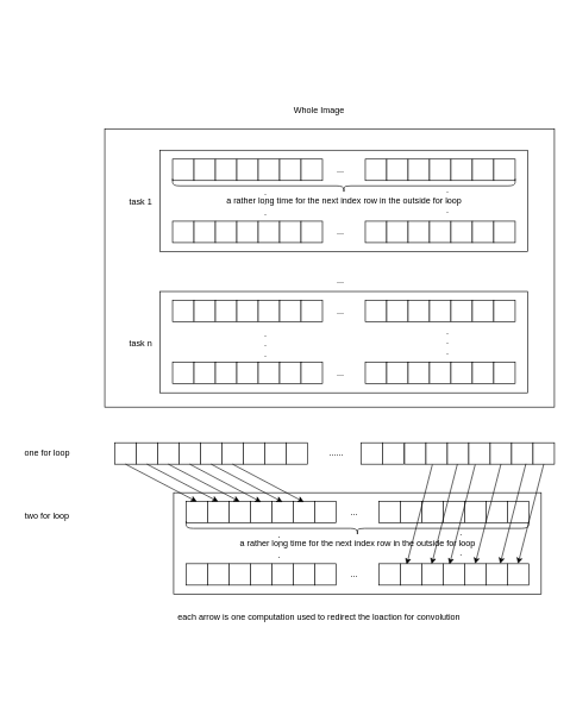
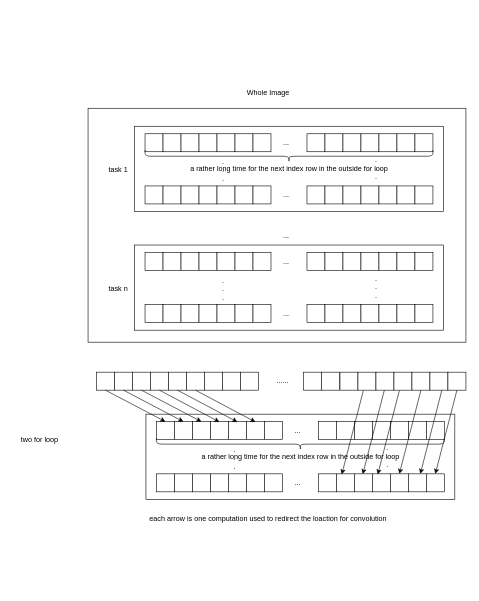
  <mxCell id="0" />
  <mxCell id="1" parent="0" />
  <mxCell id="2" value="" style="rounded=0;whiteSpace=wrap;html=1;" vertex="1" parent="1"><mxGeometry x="146" y="180" width="630" height="390" as="geometry" /></mxCell>
  <mxCell id="3" value="a rather long time for the next index row in the outside for loop" style="rounded=0;whiteSpace=wrap;html=1;" vertex="1" parent="1"><mxGeometry x="223.5" y="210" width="515" height="142" as="geometry" /></mxCell>
  <mxCell id="4" value="" style="rounded=0;whiteSpace=wrap;html=1;" vertex="1" parent="1"><mxGeometry x="241" y="222.5" width="30" height="30" as="geometry" /></mxCell>
  <mxCell id="5" value="" style="rounded=0;whiteSpace=wrap;html=1;" vertex="1" parent="1"><mxGeometry x="271" y="222.5" width="30" height="30" as="geometry" /></mxCell>
  <mxCell id="6" value="" style="rounded=0;whiteSpace=wrap;html=1;" vertex="1" parent="1"><mxGeometry x="301" y="222.5" width="30" height="30" as="geometry" /></mxCell>
  <mxCell id="7" value="" style="rounded=0;whiteSpace=wrap;html=1;" vertex="1" parent="1"><mxGeometry x="331" y="222.5" width="30" height="30" as="geometry" /></mxCell>
  <mxCell id="8" value="" style="rounded=0;whiteSpace=wrap;html=1;" vertex="1" parent="1"><mxGeometry x="361" y="222.5" width="30" height="30" as="geometry" /></mxCell>
  <mxCell id="9" value="" style="rounded=0;whiteSpace=wrap;html=1;" vertex="1" parent="1"><mxGeometry x="391" y="222.5" width="30" height="30" as="geometry" /></mxCell>
  <mxCell id="10" value="" style="rounded=0;whiteSpace=wrap;html=1;" vertex="1" parent="1"><mxGeometry x="421" y="222.5" width="30" height="30" as="geometry" /></mxCell>
  <mxCell id="11" value="" style="rounded=0;whiteSpace=wrap;html=1;" vertex="1" parent="1"><mxGeometry x="511" y="222.5" width="30" height="30" as="geometry" /></mxCell>
  <mxCell id="12" value="" style="rounded=0;whiteSpace=wrap;html=1;" vertex="1" parent="1"><mxGeometry x="541" y="222.5" width="30" height="30" as="geometry" /></mxCell>
  <mxCell id="13" value="" style="rounded=0;whiteSpace=wrap;html=1;" vertex="1" parent="1"><mxGeometry x="571" y="222.5" width="30" height="30" as="geometry" /></mxCell>
  <mxCell id="14" value="" style="rounded=0;whiteSpace=wrap;html=1;" vertex="1" parent="1"><mxGeometry x="601" y="222.5" width="30" height="30" as="geometry" /></mxCell>
  <mxCell id="15" value="" style="rounded=0;whiteSpace=wrap;html=1;" vertex="1" parent="1"><mxGeometry x="631" y="222.5" width="30" height="30" as="geometry" /></mxCell>
  <mxCell id="16" value="" style="rounded=0;whiteSpace=wrap;html=1;" vertex="1" parent="1"><mxGeometry x="661" y="222.5" width="30" height="30" as="geometry" /></mxCell>
  <mxCell id="17" value="" style="rounded=0;whiteSpace=wrap;html=1;" vertex="1" parent="1"><mxGeometry x="691" y="222.5" width="30" height="30" as="geometry" /></mxCell>
  <mxCell id="18" value="..." style="text;html=1;align=center;verticalAlign=middle;resizable=0;points=[];autosize=1;strokeColor=none;fillColor=none;" vertex="1" parent="1"><mxGeometry x="461" y="222.5" width="30" height="30" as="geometry" /></mxCell>
  <mxCell id="19" value="" style="rounded=0;whiteSpace=wrap;html=1;" vertex="1" parent="1"><mxGeometry x="241" y="309.5" width="30" height="30" as="geometry" /></mxCell>
  <mxCell id="20" value="" style="rounded=0;whiteSpace=wrap;html=1;" vertex="1" parent="1"><mxGeometry x="271" y="309.5" width="30" height="30" as="geometry" /></mxCell>
  <mxCell id="21" value="" style="rounded=0;whiteSpace=wrap;html=1;" vertex="1" parent="1"><mxGeometry x="301" y="309.5" width="30" height="30" as="geometry" /></mxCell>
  <mxCell id="22" value="" style="rounded=0;whiteSpace=wrap;html=1;" vertex="1" parent="1"><mxGeometry x="331" y="309.5" width="30" height="30" as="geometry" /></mxCell>
  <mxCell id="23" value="" style="rounded=0;whiteSpace=wrap;html=1;" vertex="1" parent="1"><mxGeometry x="361" y="309.5" width="30" height="30" as="geometry" /></mxCell>
  <mxCell id="24" value="" style="rounded=0;whiteSpace=wrap;html=1;" vertex="1" parent="1"><mxGeometry x="391" y="309.5" width="30" height="30" as="geometry" /></mxCell>
  <mxCell id="25" value="" style="rounded=0;whiteSpace=wrap;html=1;" vertex="1" parent="1"><mxGeometry x="421" y="309.5" width="30" height="30" as="geometry" /></mxCell>
  <mxCell id="26" value="" style="rounded=0;whiteSpace=wrap;html=1;" vertex="1" parent="1"><mxGeometry x="511" y="309.5" width="30" height="30" as="geometry" /></mxCell>
  <mxCell id="27" value="" style="rounded=0;whiteSpace=wrap;html=1;" vertex="1" parent="1"><mxGeometry x="541" y="309.5" width="30" height="30" as="geometry" /></mxCell>
  <mxCell id="28" value="" style="rounded=0;whiteSpace=wrap;html=1;" vertex="1" parent="1"><mxGeometry x="571" y="309.5" width="30" height="30" as="geometry" /></mxCell>
  <mxCell id="29" value="" style="rounded=0;whiteSpace=wrap;html=1;" vertex="1" parent="1"><mxGeometry x="601" y="309.5" width="30" height="30" as="geometry" /></mxCell>
  <mxCell id="30" value="" style="rounded=0;whiteSpace=wrap;html=1;" vertex="1" parent="1"><mxGeometry x="631" y="309.5" width="30" height="30" as="geometry" /></mxCell>
  <mxCell id="31" value="" style="rounded=0;whiteSpace=wrap;html=1;" vertex="1" parent="1"><mxGeometry x="661" y="309.5" width="30" height="30" as="geometry" /></mxCell>
  <mxCell id="32" value="" style="rounded=0;whiteSpace=wrap;html=1;" vertex="1" parent="1"><mxGeometry x="691" y="309.5" width="30" height="30" as="geometry" /></mxCell>
  <mxCell id="33" value="..." style="text;html=1;align=center;verticalAlign=middle;resizable=0;points=[];autosize=1;strokeColor=none;fillColor=none;" vertex="1" parent="1"><mxGeometry x="461" y="309.5" width="30" height="30" as="geometry" /></mxCell>
  <mxCell id="34" value=".&lt;br&gt;.&lt;br&gt;.&lt;br&gt;" style="text;html=1;align=center;verticalAlign=middle;resizable=0;points=[];autosize=1;strokeColor=none;fillColor=none;" vertex="1" parent="1"><mxGeometry x="356" y="252.5" width="30" height="60" as="geometry" /></mxCell>
  <mxCell id="35" value=".&lt;br&gt;.&lt;br&gt;.&lt;br&gt;" style="text;html=1;align=center;verticalAlign=middle;resizable=0;points=[];autosize=1;strokeColor=none;fillColor=none;" vertex="1" parent="1"><mxGeometry x="611" y="249.5" width="30" height="60" as="geometry" /></mxCell>
  <mxCell id="36" value="task 1" style="text;html=1;align=center;verticalAlign=middle;resizable=0;points=[];autosize=1;strokeColor=none;fillColor=none;" vertex="1" parent="1"><mxGeometry x="166" y="267.5" width="60" height="30" as="geometry" /></mxCell>
  <mxCell id="37" value="..." style="text;html=1;align=center;verticalAlign=middle;resizable=0;points=[];autosize=1;strokeColor=none;fillColor=none;" vertex="1" parent="1"><mxGeometry x="461" y="378" width="30" height="30" as="geometry" /></mxCell>
  <mxCell id="38" value="" style="rounded=0;whiteSpace=wrap;html=1;" vertex="1" parent="1"><mxGeometry x="223.5" y="408" width="515" height="142" as="geometry" /></mxCell>
  <mxCell id="39" value="" style="rounded=0;whiteSpace=wrap;html=1;" vertex="1" parent="1"><mxGeometry x="241" y="420.5" width="30" height="30" as="geometry" /></mxCell>
  <mxCell id="40" value="" style="rounded=0;whiteSpace=wrap;html=1;" vertex="1" parent="1"><mxGeometry x="271" y="420.5" width="30" height="30" as="geometry" /></mxCell>
  <mxCell id="41" value="" style="rounded=0;whiteSpace=wrap;html=1;" vertex="1" parent="1"><mxGeometry x="301" y="420.5" width="30" height="30" as="geometry" /></mxCell>
  <mxCell id="42" value="" style="rounded=0;whiteSpace=wrap;html=1;" vertex="1" parent="1"><mxGeometry x="331" y="420.5" width="30" height="30" as="geometry" /></mxCell>
  <mxCell id="43" value="" style="rounded=0;whiteSpace=wrap;html=1;" vertex="1" parent="1"><mxGeometry x="361" y="420.5" width="30" height="30" as="geometry" /></mxCell>
  <mxCell id="44" value="" style="rounded=0;whiteSpace=wrap;html=1;" vertex="1" parent="1"><mxGeometry x="391" y="420.5" width="30" height="30" as="geometry" /></mxCell>
  <mxCell id="45" value="" style="rounded=0;whiteSpace=wrap;html=1;" vertex="1" parent="1"><mxGeometry x="421" y="420.5" width="30" height="30" as="geometry" /></mxCell>
  <mxCell id="46" value="" style="rounded=0;whiteSpace=wrap;html=1;" vertex="1" parent="1"><mxGeometry x="511" y="420.5" width="30" height="30" as="geometry" /></mxCell>
  <mxCell id="47" value="" style="rounded=0;whiteSpace=wrap;html=1;" vertex="1" parent="1"><mxGeometry x="541" y="420.5" width="30" height="30" as="geometry" /></mxCell>
  <mxCell id="48" value="" style="rounded=0;whiteSpace=wrap;html=1;" vertex="1" parent="1"><mxGeometry x="571" y="420.5" width="30" height="30" as="geometry" /></mxCell>
  <mxCell id="49" value="" style="rounded=0;whiteSpace=wrap;html=1;" vertex="1" parent="1"><mxGeometry x="601" y="420.5" width="30" height="30" as="geometry" /></mxCell>
  <mxCell id="50" value="" style="rounded=0;whiteSpace=wrap;html=1;" vertex="1" parent="1"><mxGeometry x="631" y="420.5" width="30" height="30" as="geometry" /></mxCell>
  <mxCell id="51" value="" style="rounded=0;whiteSpace=wrap;html=1;" vertex="1" parent="1"><mxGeometry x="661" y="420.5" width="30" height="30" as="geometry" /></mxCell>
  <mxCell id="52" value="" style="rounded=0;whiteSpace=wrap;html=1;" vertex="1" parent="1"><mxGeometry x="691" y="420.5" width="30" height="30" as="geometry" /></mxCell>
  <mxCell id="53" value="..." style="text;html=1;align=center;verticalAlign=middle;resizable=0;points=[];autosize=1;strokeColor=none;fillColor=none;" vertex="1" parent="1"><mxGeometry x="461" y="420.5" width="30" height="30" as="geometry" /></mxCell>
  <mxCell id="54" value="" style="rounded=0;whiteSpace=wrap;html=1;" vertex="1" parent="1"><mxGeometry x="241" y="507.5" width="30" height="30" as="geometry" /></mxCell>
  <mxCell id="55" value="" style="rounded=0;whiteSpace=wrap;html=1;" vertex="1" parent="1"><mxGeometry x="271" y="507.5" width="30" height="30" as="geometry" /></mxCell>
  <mxCell id="56" value="" style="rounded=0;whiteSpace=wrap;html=1;" vertex="1" parent="1"><mxGeometry x="301" y="507.5" width="30" height="30" as="geometry" /></mxCell>
  <mxCell id="57" value="" style="rounded=0;whiteSpace=wrap;html=1;" vertex="1" parent="1"><mxGeometry x="331" y="507.5" width="30" height="30" as="geometry" /></mxCell>
  <mxCell id="58" value="" style="rounded=0;whiteSpace=wrap;html=1;" vertex="1" parent="1"><mxGeometry x="361" y="507.5" width="30" height="30" as="geometry" /></mxCell>
  <mxCell id="59" value="" style="rounded=0;whiteSpace=wrap;html=1;" vertex="1" parent="1"><mxGeometry x="391" y="507.5" width="30" height="30" as="geometry" /></mxCell>
  <mxCell id="60" value="" style="rounded=0;whiteSpace=wrap;html=1;" vertex="1" parent="1"><mxGeometry x="421" y="507.5" width="30" height="30" as="geometry" /></mxCell>
  <mxCell id="61" value="" style="rounded=0;whiteSpace=wrap;html=1;" vertex="1" parent="1"><mxGeometry x="511" y="507.5" width="30" height="30" as="geometry" /></mxCell>
  <mxCell id="62" value="" style="rounded=0;whiteSpace=wrap;html=1;" vertex="1" parent="1"><mxGeometry x="541" y="507.5" width="30" height="30" as="geometry" /></mxCell>
  <mxCell id="63" value="" style="rounded=0;whiteSpace=wrap;html=1;" vertex="1" parent="1"><mxGeometry x="571" y="507.5" width="30" height="30" as="geometry" /></mxCell>
  <mxCell id="64" value="" style="rounded=0;whiteSpace=wrap;html=1;" vertex="1" parent="1"><mxGeometry x="601" y="507.5" width="30" height="30" as="geometry" /></mxCell>
  <mxCell id="65" value="" style="rounded=0;whiteSpace=wrap;html=1;" vertex="1" parent="1"><mxGeometry x="631" y="507.5" width="30" height="30" as="geometry" /></mxCell>
  <mxCell id="66" value="" style="rounded=0;whiteSpace=wrap;html=1;" vertex="1" parent="1"><mxGeometry x="661" y="507.5" width="30" height="30" as="geometry" /></mxCell>
  <mxCell id="67" value="" style="rounded=0;whiteSpace=wrap;html=1;" vertex="1" parent="1"><mxGeometry x="691" y="507.5" width="30" height="30" as="geometry" /></mxCell>
  <mxCell id="68" value="..." style="text;html=1;align=center;verticalAlign=middle;resizable=0;points=[];autosize=1;strokeColor=none;fillColor=none;" vertex="1" parent="1"><mxGeometry x="461" y="507.5" width="30" height="30" as="geometry" /></mxCell>
  <mxCell id="69" value=".&lt;br&gt;.&lt;br&gt;.&lt;br&gt;" style="text;html=1;align=center;verticalAlign=middle;resizable=0;points=[];autosize=1;strokeColor=none;fillColor=none;" vertex="1" parent="1"><mxGeometry x="356" y="450.5" width="30" height="60" as="geometry" /></mxCell>
  <mxCell id="70" value=".&lt;br&gt;.&lt;br&gt;.&lt;br&gt;" style="text;html=1;align=center;verticalAlign=middle;resizable=0;points=[];autosize=1;strokeColor=none;fillColor=none;" vertex="1" parent="1"><mxGeometry x="611" y="447.5" width="30" height="60" as="geometry" /></mxCell>
  <mxCell id="71" value="task n" style="text;html=1;align=center;verticalAlign=middle;resizable=0;points=[];autosize=1;strokeColor=none;fillColor=none;" vertex="1" parent="1"><mxGeometry x="166" y="465.5" width="60" height="30" as="geometry" /></mxCell>
  <mxCell id="72" value="Whole Image" style="text;html=1;align=center;verticalAlign=middle;resizable=0;points=[];autosize=1;strokeColor=none;fillColor=none;" vertex="1" parent="1"><mxGeometry x="401" y="140" width="90" height="30" as="geometry" /></mxCell>
  <mxCell id="73" value="" style="shape=curlyBracket;whiteSpace=wrap;html=1;rounded=1;labelPosition=left;verticalLabelPosition=middle;align=right;verticalAlign=middle;rotation=-90;" vertex="1" parent="1"><mxGeometry x="471" y="20" width="20" height="480" as="geometry" /></mxCell>
  <mxCell id="74" value="a rather long time for the next index row in the outside for loop" style="rounded=0;whiteSpace=wrap;html=1;" vertex="1" parent="1"><mxGeometry x="242.5" y="690" width="515" height="142" as="geometry" /></mxCell>
  <mxCell id="75" value="" style="rounded=0;whiteSpace=wrap;html=1;" vertex="1" parent="1"><mxGeometry x="260" y="702.5" width="30" height="30" as="geometry" /></mxCell>
  <mxCell id="76" value="" style="rounded=0;whiteSpace=wrap;html=1;" vertex="1" parent="1"><mxGeometry x="290" y="702.5" width="30" height="30" as="geometry" /></mxCell>
  <mxCell id="77" value="" style="rounded=0;whiteSpace=wrap;html=1;" vertex="1" parent="1"><mxGeometry x="320" y="702.5" width="30" height="30" as="geometry" /></mxCell>
  <mxCell id="78" value="" style="rounded=0;whiteSpace=wrap;html=1;" vertex="1" parent="1"><mxGeometry x="350" y="702.5" width="30" height="30" as="geometry" /></mxCell>
  <mxCell id="79" value="" style="rounded=0;whiteSpace=wrap;html=1;" vertex="1" parent="1"><mxGeometry x="380" y="702.5" width="30" height="30" as="geometry" /></mxCell>
  <mxCell id="80" value="" style="rounded=0;whiteSpace=wrap;html=1;" vertex="1" parent="1"><mxGeometry x="410" y="702.5" width="30" height="30" as="geometry" /></mxCell>
  <mxCell id="81" value="" style="rounded=0;whiteSpace=wrap;html=1;" vertex="1" parent="1"><mxGeometry x="440" y="702.5" width="30" height="30" as="geometry" /></mxCell>
  <mxCell id="82" value="" style="rounded=0;whiteSpace=wrap;html=1;" vertex="1" parent="1"><mxGeometry x="530" y="702.5" width="30" height="30" as="geometry" /></mxCell>
  <mxCell id="83" value="" style="rounded=0;whiteSpace=wrap;html=1;" vertex="1" parent="1"><mxGeometry x="560" y="702.5" width="30" height="30" as="geometry" /></mxCell>
  <mxCell id="84" value="" style="rounded=0;whiteSpace=wrap;html=1;" vertex="1" parent="1"><mxGeometry x="590" y="702.5" width="30" height="30" as="geometry" /></mxCell>
  <mxCell id="85" value="" style="rounded=0;whiteSpace=wrap;html=1;" vertex="1" parent="1"><mxGeometry x="620" y="702.5" width="30" height="30" as="geometry" /></mxCell>
  <mxCell id="86" value="" style="rounded=0;whiteSpace=wrap;html=1;" vertex="1" parent="1"><mxGeometry x="650" y="702.5" width="30" height="30" as="geometry" /></mxCell>
  <mxCell id="87" value="" style="rounded=0;whiteSpace=wrap;html=1;" vertex="1" parent="1"><mxGeometry x="680" y="702.5" width="30" height="30" as="geometry" /></mxCell>
  <mxCell id="88" value="" style="rounded=0;whiteSpace=wrap;html=1;" vertex="1" parent="1"><mxGeometry x="710" y="702.5" width="30" height="30" as="geometry" /></mxCell>
  <mxCell id="89" value="..." style="text;html=1;align=center;verticalAlign=middle;resizable=0;points=[];autosize=1;strokeColor=none;fillColor=none;" vertex="1" parent="1"><mxGeometry x="480" y="702.5" width="30" height="30" as="geometry" /></mxCell>
  <mxCell id="90" value="" style="rounded=0;whiteSpace=wrap;html=1;" vertex="1" parent="1"><mxGeometry x="260" y="789.5" width="30" height="30" as="geometry" /></mxCell>
  <mxCell id="91" value="" style="rounded=0;whiteSpace=wrap;html=1;" vertex="1" parent="1"><mxGeometry x="290" y="789.5" width="30" height="30" as="geometry" /></mxCell>
  <mxCell id="92" value="" style="rounded=0;whiteSpace=wrap;html=1;" vertex="1" parent="1"><mxGeometry x="320" y="789.5" width="30" height="30" as="geometry" /></mxCell>
  <mxCell id="93" value="" style="rounded=0;whiteSpace=wrap;html=1;" vertex="1" parent="1"><mxGeometry x="350" y="789.5" width="30" height="30" as="geometry" /></mxCell>
  <mxCell id="94" value="" style="rounded=0;whiteSpace=wrap;html=1;" vertex="1" parent="1"><mxGeometry x="380" y="789.5" width="30" height="30" as="geometry" /></mxCell>
  <mxCell id="95" value="" style="rounded=0;whiteSpace=wrap;html=1;" vertex="1" parent="1"><mxGeometry x="410" y="789.5" width="30" height="30" as="geometry" /></mxCell>
  <mxCell id="96" value="" style="rounded=0;whiteSpace=wrap;html=1;" vertex="1" parent="1"><mxGeometry x="440" y="789.5" width="30" height="30" as="geometry" /></mxCell>
  <mxCell id="97" value="" style="rounded=0;whiteSpace=wrap;html=1;" vertex="1" parent="1"><mxGeometry x="530" y="789.5" width="30" height="30" as="geometry" /></mxCell>
  <mxCell id="98" value="" style="rounded=0;whiteSpace=wrap;html=1;" vertex="1" parent="1"><mxGeometry x="560" y="789.5" width="30" height="30" as="geometry" /></mxCell>
  <mxCell id="99" value="" style="rounded=0;whiteSpace=wrap;html=1;" vertex="1" parent="1"><mxGeometry x="590" y="789.5" width="30" height="30" as="geometry" /></mxCell>
  <mxCell id="100" value="" style="rounded=0;whiteSpace=wrap;html=1;" vertex="1" parent="1"><mxGeometry x="620" y="789.5" width="30" height="30" as="geometry" /></mxCell>
  <mxCell id="101" value="" style="rounded=0;whiteSpace=wrap;html=1;" vertex="1" parent="1"><mxGeometry x="650" y="789.5" width="30" height="30" as="geometry" /></mxCell>
  <mxCell id="102" value="" style="rounded=0;whiteSpace=wrap;html=1;" vertex="1" parent="1"><mxGeometry x="680" y="789.5" width="30" height="30" as="geometry" /></mxCell>
  <mxCell id="103" value="" style="rounded=0;whiteSpace=wrap;html=1;" vertex="1" parent="1"><mxGeometry x="710" y="789.5" width="30" height="30" as="geometry" /></mxCell>
  <mxCell id="104" value="..." style="text;html=1;align=center;verticalAlign=middle;resizable=0;points=[];autosize=1;strokeColor=none;fillColor=none;" vertex="1" parent="1"><mxGeometry x="480" y="789.5" width="30" height="30" as="geometry" /></mxCell>
  <mxCell id="105" value=".&lt;br&gt;.&lt;br&gt;.&lt;br&gt;" style="text;html=1;align=center;verticalAlign=middle;resizable=0;points=[];autosize=1;strokeColor=none;fillColor=none;" vertex="1" parent="1"><mxGeometry x="375" y="732.5" width="30" height="60" as="geometry" /></mxCell>
  <mxCell id="106" value=".&lt;br&gt;.&lt;br&gt;.&lt;br&gt;" style="text;html=1;align=center;verticalAlign=middle;resizable=0;points=[];autosize=1;strokeColor=none;fillColor=none;" vertex="1" parent="1"><mxGeometry x="630" y="729.5" width="30" height="60" as="geometry" /></mxCell>
  <mxCell id="107" value="" style="shape=curlyBracket;whiteSpace=wrap;html=1;rounded=1;labelPosition=left;verticalLabelPosition=middle;align=right;verticalAlign=middle;rotation=-90;" vertex="1" parent="1"><mxGeometry x="490" y="500" width="20" height="480" as="geometry" /></mxCell>
  <mxCell id="108" value="" style="rounded=0;whiteSpace=wrap;html=1;" vertex="1" parent="1"><mxGeometry x="160" y="620" width="30" height="30" as="geometry" /></mxCell>
  <mxCell id="109" value="" style="rounded=0;whiteSpace=wrap;html=1;" vertex="1" parent="1"><mxGeometry x="190" y="620" width="30" height="30" as="geometry" /></mxCell>
  <mxCell id="110" value="" style="rounded=0;whiteSpace=wrap;html=1;" vertex="1" parent="1"><mxGeometry x="220" y="620" width="30" height="30" as="geometry" /></mxCell>
  <mxCell id="111" value="" style="rounded=0;whiteSpace=wrap;html=1;" vertex="1" parent="1"><mxGeometry x="250" y="620" width="30" height="30" as="geometry" /></mxCell>
  <mxCell id="112" value="" style="rounded=0;whiteSpace=wrap;html=1;" vertex="1" parent="1"><mxGeometry x="280" y="620" width="30" height="30" as="geometry" /></mxCell>
  <mxCell id="113" value="" style="rounded=0;whiteSpace=wrap;html=1;" vertex="1" parent="1"><mxGeometry x="310" y="620" width="30" height="30" as="geometry" /></mxCell>
  <mxCell id="114" value="" style="rounded=0;whiteSpace=wrap;html=1;" vertex="1" parent="1"><mxGeometry x="340" y="620" width="30" height="30" as="geometry" /></mxCell>
  <mxCell id="115" value="" style="rounded=0;whiteSpace=wrap;html=1;" vertex="1" parent="1"><mxGeometry x="566" y="620" width="30" height="30" as="geometry" /></mxCell>
  <mxCell id="116" value="" style="rounded=0;whiteSpace=wrap;html=1;" vertex="1" parent="1"><mxGeometry x="596" y="620" width="30" height="30" as="geometry" /></mxCell>
  <mxCell id="117" value="" style="rounded=0;whiteSpace=wrap;html=1;" vertex="1" parent="1"><mxGeometry x="626" y="620" width="30" height="30" as="geometry" /></mxCell>
  <mxCell id="118" value="" style="rounded=0;whiteSpace=wrap;html=1;" vertex="1" parent="1"><mxGeometry x="656" y="620" width="30" height="30" as="geometry" /></mxCell>
  <mxCell id="119" value="" style="rounded=0;whiteSpace=wrap;html=1;" vertex="1" parent="1"><mxGeometry x="686" y="620" width="30" height="30" as="geometry" /></mxCell>
  <mxCell id="120" value="" style="rounded=0;whiteSpace=wrap;html=1;" vertex="1" parent="1"><mxGeometry x="716" y="620" width="30" height="30" as="geometry" /></mxCell>
  <mxCell id="121" value="" style="rounded=0;whiteSpace=wrap;html=1;" vertex="1" parent="1"><mxGeometry x="746" y="620" width="30" height="30" as="geometry" /></mxCell>
- <mxCell id="122" value="one for loop" style="text;html=1;align=center;verticalAlign=middle;resizable=0;points=[];autosize=1;strokeColor=none;fillColor=none;" vertex="1" parent="1"><mxGeometry x="20" y="620" width="90" height="30" as="geometry" /></mxCell>
- <mxCell id="123" value="two for loop" style="text;html=1;align=center;verticalAlign=middle;resizable=0;points=[];autosize=1;strokeColor=none;fillColor=none;" vertex="1" parent="1"><mxGeometry x="20" y="708" width="90" height="30" as="geometry" /></mxCell>
+ <mxCell id="123" value="two for loop" style="text;html=1;align=center;verticalAlign=middle;resizable=0;points=[];autosize=1;strokeColor=none;fillColor=none;" vertex="1" parent="1"><mxGeometry x="20" y="718" width="90" height="30" as="geometry" /></mxCell>
  <mxCell id="124" value="" style="rounded=0;whiteSpace=wrap;html=1;" vertex="1" parent="1"><mxGeometry x="505" y="620" width="30" height="30" as="geometry" /></mxCell>
  <mxCell id="125" value="" style="rounded=0;whiteSpace=wrap;html=1;" vertex="1" parent="1"><mxGeometry x="535" y="620" width="30" height="30" as="geometry" /></mxCell>
  <mxCell id="126" value="" style="rounded=0;whiteSpace=wrap;html=1;" vertex="1" parent="1"><mxGeometry x="370" y="620" width="30" height="30" as="geometry" /></mxCell>
  <mxCell id="127" value="" style="rounded=0;whiteSpace=wrap;html=1;" vertex="1" parent="1"><mxGeometry x="400" y="620" width="30" height="30" as="geometry" /></mxCell>
  <mxCell id="128" value="......" style="text;html=1;align=center;verticalAlign=middle;resizable=0;points=[];autosize=1;strokeColor=none;fillColor=none;" vertex="1" parent="1"><mxGeometry x="450" y="620" width="40" height="30" as="geometry" /></mxCell>
  <mxCell id="129" value="" style="endArrow=classic;html=1;rounded=0;exitX=0.5;exitY=1;exitDx=0;exitDy=0;entryX=0.5;entryY=0;entryDx=0;entryDy=0;" edge="1" parent="1" source="108" target="75"><mxGeometry width="50" height="50" relative="1" as="geometry"><mxPoint x="500" y="390" as="sourcePoint" /><mxPoint x="550" y="340" as="targetPoint" /></mxGeometry></mxCell>
  <mxCell id="130" value="" style="endArrow=classic;html=1;rounded=0;exitX=0.5;exitY=1;exitDx=0;exitDy=0;entryX=0.5;entryY=0;entryDx=0;entryDy=0;" edge="1" parent="1" source="109" target="76"><mxGeometry width="50" height="50" relative="1" as="geometry"><mxPoint x="185" y="660" as="sourcePoint" /><mxPoint x="285" y="713" as="targetPoint" /></mxGeometry></mxCell>
  <mxCell id="131" value="" style="endArrow=classic;html=1;rounded=0;exitX=0.5;exitY=1;exitDx=0;exitDy=0;entryX=0.5;entryY=0;entryDx=0;entryDy=0;" edge="1" parent="1" source="110" target="77"><mxGeometry width="50" height="50" relative="1" as="geometry"><mxPoint x="223" y="660" as="sourcePoint" /><mxPoint x="315" y="713" as="targetPoint" /></mxGeometry></mxCell>
  <mxCell id="132" value="" style="endArrow=classic;html=1;rounded=0;exitX=0.5;exitY=1;exitDx=0;exitDy=0;entryX=0.5;entryY=0;entryDx=0;entryDy=0;" edge="1" parent="1"><mxGeometry width="50" height="50" relative="1" as="geometry"><mxPoint x="265" y="650" as="sourcePoint" /><mxPoint x="365" y="703" as="targetPoint" /></mxGeometry></mxCell>
  <mxCell id="133" value="" style="endArrow=classic;html=1;rounded=0;exitX=0.5;exitY=1;exitDx=0;exitDy=0;entryX=0.5;entryY=0;entryDx=0;entryDy=0;" edge="1" parent="1"><mxGeometry width="50" height="50" relative="1" as="geometry"><mxPoint x="295" y="650" as="sourcePoint" /><mxPoint x="395" y="703" as="targetPoint" /></mxGeometry></mxCell>
  <mxCell id="134" value="" style="endArrow=classic;html=1;rounded=0;exitX=0.5;exitY=1;exitDx=0;exitDy=0;entryX=0.5;entryY=0;entryDx=0;entryDy=0;" edge="1" parent="1"><mxGeometry width="50" height="50" relative="1" as="geometry"><mxPoint x="325" y="650" as="sourcePoint" /><mxPoint x="425" y="703" as="targetPoint" /></mxGeometry></mxCell>
  <mxCell id="135" value="" style="endArrow=classic;html=1;rounded=0;exitX=0.5;exitY=1;exitDx=0;exitDy=0;entryX=0.5;entryY=0;entryDx=0;entryDy=0;" edge="1" parent="1" source="121" target="103"><mxGeometry width="50" height="50" relative="1" as="geometry"><mxPoint x="185" y="660" as="sourcePoint" /><mxPoint x="285" y="713" as="targetPoint" /></mxGeometry></mxCell>
  <mxCell id="136" value="" style="endArrow=classic;html=1;rounded=0;exitX=0.5;exitY=1;exitDx=0;exitDy=0;entryX=0.5;entryY=0;entryDx=0;entryDy=0;" edge="1" parent="1"><mxGeometry width="50" height="50" relative="1" as="geometry"><mxPoint x="736" y="649.5" as="sourcePoint" /><mxPoint x="700" y="789.5" as="targetPoint" /></mxGeometry></mxCell>
  <mxCell id="137" value="" style="endArrow=classic;html=1;rounded=0;exitX=0.5;exitY=1;exitDx=0;exitDy=0;entryX=0.5;entryY=0;entryDx=0;entryDy=0;" edge="1" parent="1" source="119" target="101"><mxGeometry width="50" height="50" relative="1" as="geometry"><mxPoint x="746" y="659.5" as="sourcePoint" /><mxPoint x="710" y="799.5" as="targetPoint" /></mxGeometry></mxCell>
  <mxCell id="138" value="" style="endArrow=classic;html=1;rounded=0;exitX=0.5;exitY=1;exitDx=0;exitDy=0;entryX=0.5;entryY=0;entryDx=0;entryDy=0;" edge="1" parent="1"><mxGeometry width="50" height="50" relative="1" as="geometry"><mxPoint x="665" y="650.5" as="sourcePoint" /><mxPoint x="629" y="790.5" as="targetPoint" /></mxGeometry></mxCell>
  <mxCell id="139" value="" style="endArrow=classic;html=1;rounded=0;exitX=0.5;exitY=1;exitDx=0;exitDy=0;entryX=0.5;entryY=0;entryDx=0;entryDy=0;" edge="1" parent="1"><mxGeometry width="50" height="50" relative="1" as="geometry"><mxPoint x="640" y="650" as="sourcePoint" /><mxPoint x="604" y="790" as="targetPoint" /></mxGeometry></mxCell>
  <mxCell id="140" value="" style="endArrow=classic;html=1;rounded=0;exitX=0.5;exitY=1;exitDx=0;exitDy=0;entryX=0.5;entryY=0;entryDx=0;entryDy=0;" edge="1" parent="1"><mxGeometry width="50" height="50" relative="1" as="geometry"><mxPoint x="605" y="650.5" as="sourcePoint" /><mxPoint x="569" y="790.5" as="targetPoint" /></mxGeometry></mxCell>
  <mxCell id="141" value="each arrow is one computation used to redirect the loaction for convolution" style="text;html=1;align=center;verticalAlign=middle;resizable=0;points=[];autosize=1;strokeColor=none;fillColor=none;" vertex="1" parent="1"><mxGeometry x="236" y="850" width="420" height="30" as="geometry" /></mxCell>
